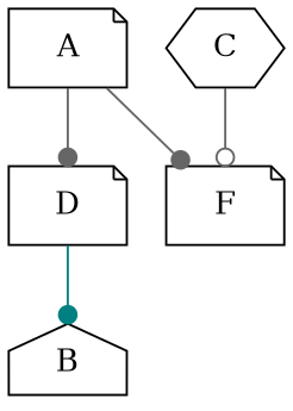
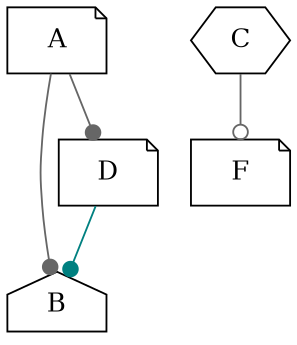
  strict digraph {
    node [shape=note]
    edge [arrowhead=dot color=gray40]
    B [shape=house]
    A
    D
    C [shape=hexagon]
    F
-   A -> F [peso=5]
+   A -> B [peso=5]
    A -> D [peso=1]
    D -> B [color=teal peso=2]
    C -> F [arrowhead=odot peso=3]
  }
